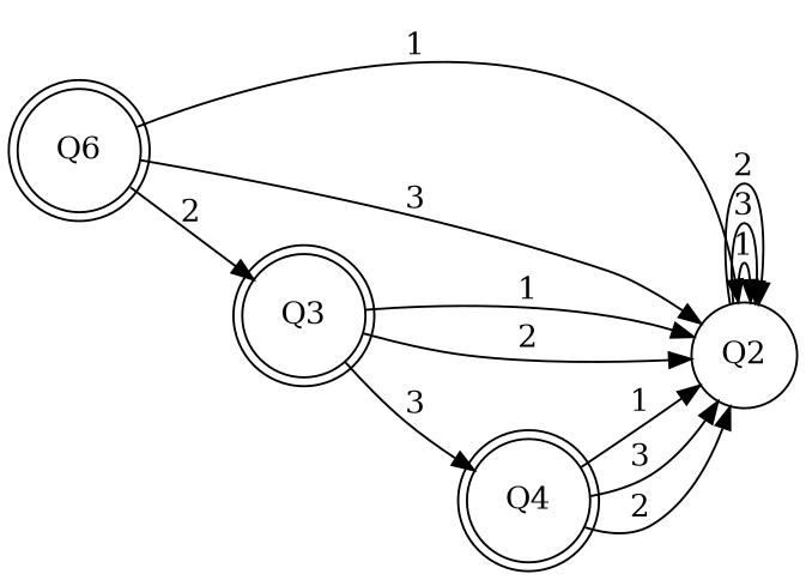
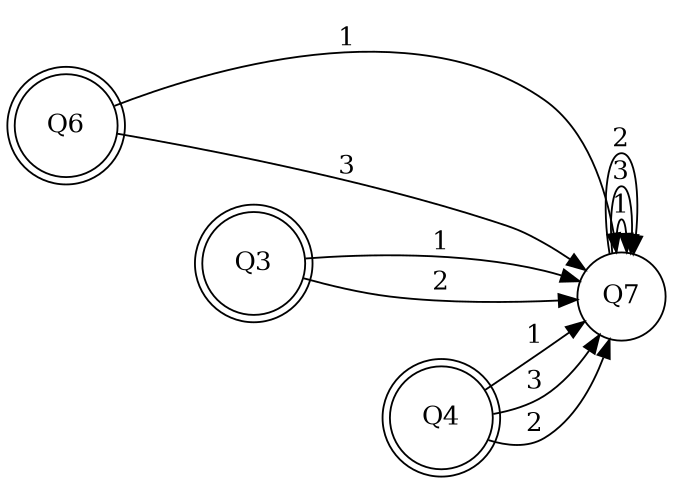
  digraph {
    rankdir=LR
    node [shape=doublecircle]
-   Q2 [shape=circle]
+   Q2 [shape=circle label=Q7]
    Q4
    n3 [label=Q6]
    Q3
    Q2 -> Q2 [label=1]
    Q2 -> Q2 [label=3]
    Q2 -> Q2 [label=2]
    Q4 -> Q2 [label=1]
    Q4 -> Q2 [label=3]
    Q4 -> Q2 [label=2]
    n3 -> Q2 [label=1]
    n3 -> Q2 [label=3]
-   n3 -> Q3 [label=2]
    Q3 -> Q2 [label=1]
    Q3 -> Q2 [label=2]
-   Q3 -> Q4 [label=3]
  }
